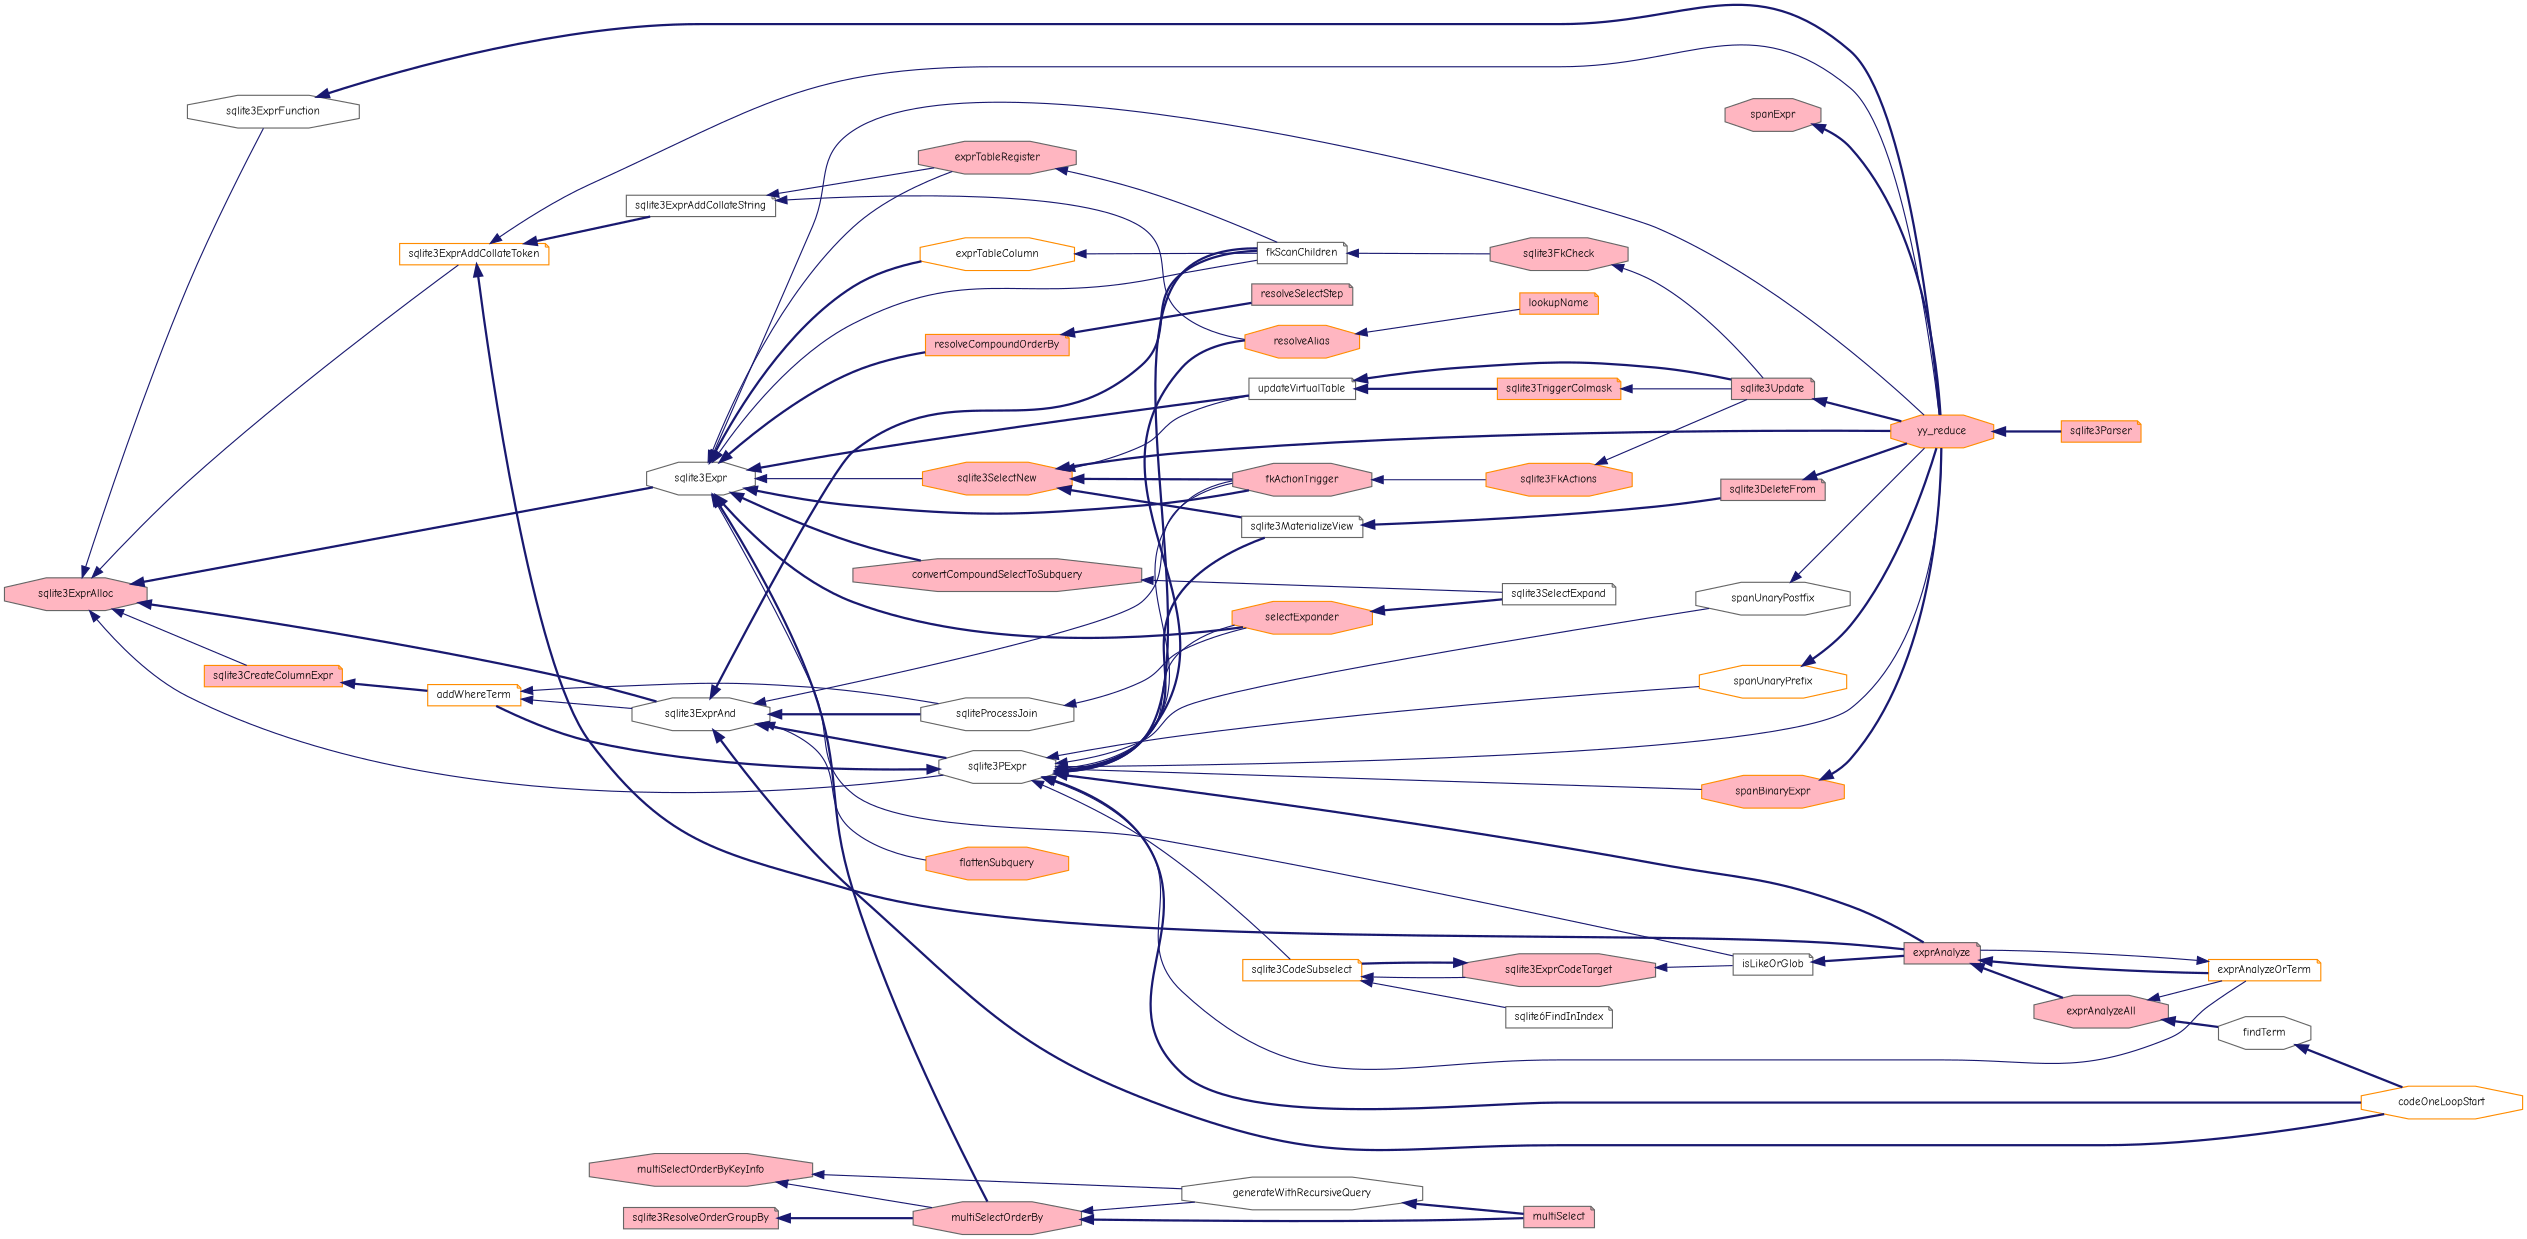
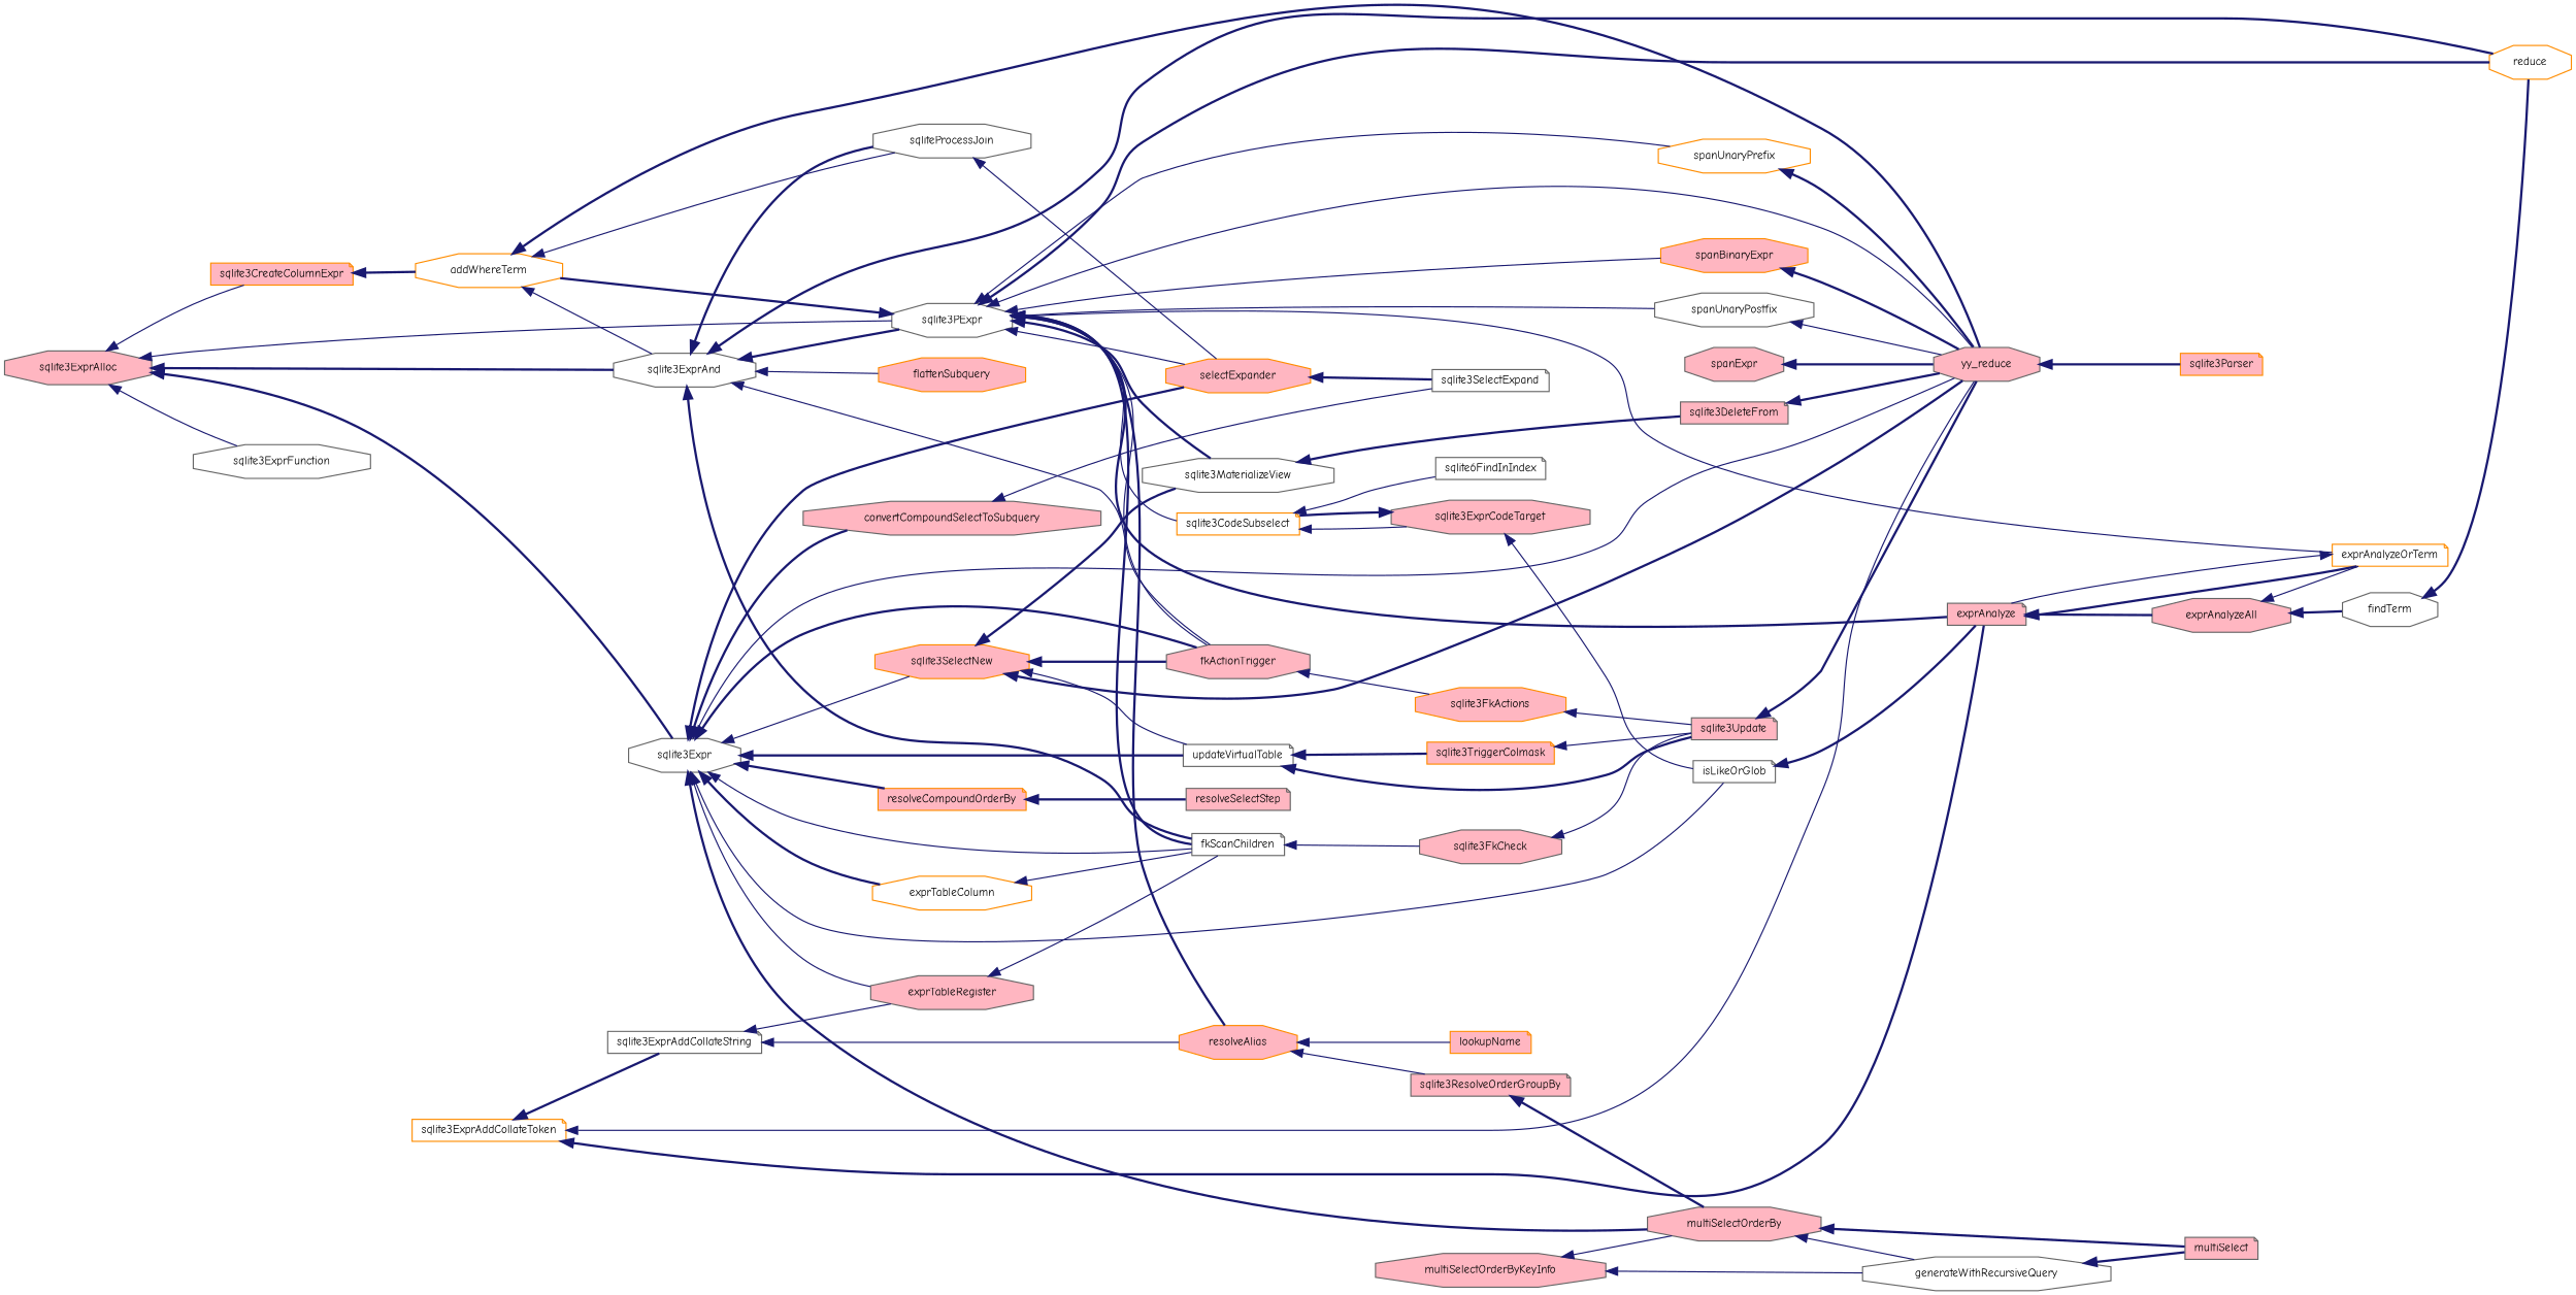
  digraph {
    fontname="Comic Neue"
    rankdir=LR
    node [color=gray40 fillcolor=lightpink fontname="Comic Neue" fontsize=10 shape=octagon style=filled]
    edge [color=midnightblue dir=back fontname="Comic Neue" fontsize=10 labelfontname=FreeSans labelfontsize=10 style=bold]
    n1 [fontcolor=black height=0.2 label=sqlite3ExprAlloc width=0.4]
    n2 [color=darkorange height=0.2 label=sqlite3CreateColumnExpr shape=note width=0.4]
    n3 [color=darkorange fillcolor=white height=0.2 label=sqlite3ExprAddCollateToken shape=note width=0.4]
    n4 [fillcolor=white height=0.2 label=sqlite3Expr width=0.4]
    n5 [fillcolor=white height=0.2 label=sqlite3PExpr width=0.4]
    n6 [fillcolor=white height=0.2 label=sqlite3ExprAnd width=0.4]
    n7 [fillcolor=white height=0.2 label=sqlite3ExprFunction width=0.4]
-   n8 [color=darkorange fillcolor=white height=0.2 label=addWhereTerm shape=note width=0.4]
+   n8 [color=darkorange fillcolor=white height=0.2 label=addWhereTerm width=0.4]
    n9 [fillcolor=white height=0.2 label=sqlite3ExprAddCollateString shape=note width=0.4]
-   n10 [color=darkorange height=0.2 label=yy_reduce width=0.4]
+   n10 [height=0.2 label=yy_reduce width=0.4]
    n11 [height=0.2 label=exprAnalyze shape=note width=0.4]
    n12 [color=darkorange height=0.2 label=selectExpander width=0.4]
    n13 [height=0.2 label=exprTableRegister width=0.4]
    n14 [height=0.2 label=multiSelectOrderBy width=0.4]
    n15 [fillcolor=white height=0.2 label=fkScanChildren shape=note width=0.4]
    n16 [color=darkorange height=0.2 label=resolveCompoundOrderBy shape=note width=0.4]
    n17 [color=darkorange fillcolor=white height=0.2 label=exprTableColumn width=0.4]
    n18 [height=0.2 label=fkActionTrigger width=0.4]
    n19 [color=darkorange height=0.2 label=sqlite3SelectNew width=0.4]
    n20 [fillcolor=white height=0.2 label=updateVirtualTable shape=note width=0.4]
    n21 [height=0.2 label=convertCompoundSelectToSubquery width=0.4]
    n22 [fillcolor=white height=0.2 label=isLikeOrGlob shape=note width=0.4]
    n23 [color=darkorange height=0.2 label=resolveAlias width=0.4]
    n24 [color=darkorange fillcolor=white height=0.2 label=exprAnalyzeOrTerm shape=note width=0.4]
-   n25 [color=darkorange fillcolor=white height=0.2 label=codeOneLoopStart width=0.4]
-   n26 [fillcolor=white height=0.2 label=sqlite3MaterializeView shape=note width=0.4]
+   n25 [color=darkorange fillcolor=white height=0.2 label=reduce width=0.4]
+   n26 [fillcolor=white height=0.2 label=sqlite3MaterializeView width=0.4]
    n27 [color=darkorange fillcolor=white height=0.2 label=sqlite3CodeSubselect shape=note width=0.4]
    n28 [color=darkorange height=0.2 label=spanBinaryExpr width=0.4]
    n29 [fillcolor=white height=0.2 label=spanUnaryPostfix width=0.4]
    n30 [color=darkorange fillcolor=white height=0.2 label=spanUnaryPrefix width=0.4]
    n31 [fillcolor=white height=0.2 label=sqliteProcessJoin width=0.4]
    n32 [color=darkorange height=0.2 label=flattenSubquery width=0.4]
    n33 [fillcolor=white height=0.2 label=sqlite3SelectExpand shape=note width=0.4]
    n34 [color=darkorange height=0.2 label=sqlite3Parser shape=note width=0.4]
    n35 [height=0.2 label=exprAnalyzeAll width=0.4]
    n36 [color=darkorange height=0.2 label=lookupName shape=note width=0.4]
    n37 [height=0.2 label=sqlite3ResolveOrderGroupBy shape=note width=0.4]
    n38 [height=0.2 label=multiSelectOrderByKeyInfo width=0.4]
    n39 [fillcolor=white height=0.2 label=generateWithRecursiveQuery width=0.4]
    n40 [height=0.2 label=multiSelect shape=note width=0.4]
    n41 [height=0.2 label=sqlite3FkCheck width=0.4]
    n42 [height=0.2 label=sqlite3Update shape=note width=0.4]
    n43 [fillcolor=white height=0.2 label=findTerm width=0.4]
    n44 [height=0.2 label=resolveSelectStep shape=note width=0.4]
    n45 [color=darkorange height=0.2 label=sqlite3FkActions width=0.4]
    n46 [color=darkorange height=0.2 label=sqlite3TriggerColmask shape=note width=0.4]
    n47 [height=0.2 label=sqlite3DeleteFrom shape=note width=0.4]
    n48 [fillcolor=white height=0.2 label=sqlite6FindInIndex shape=note width=0.4]
    n49 [height=0.2 label=sqlite3ExprCodeTarget width=0.4]
    n50 [height=0.2 label=spanExpr width=0.4]
    n1 -> n2 [style=solid]
-   n1 -> n3 [style=solid]
    n1 -> n4
    n1 -> n5 [style=solid]
    n1 -> n6
    n1 -> n7 [style=solid]
    n2 -> n8
    n3 -> n9
    n3 -> n10 [style=solid]
    n3 -> n11
    n4 -> n10 [style=solid]
    n4 -> n12
    n4 -> n13 [style=solid]
    n4 -> n14
    n4 -> n15 [style=solid]
    n4 -> n16
    n4 -> n17
    n4 -> n18
    n4 -> n19 [style=solid]
    n4 -> n20
    n4 -> n21
    n4 -> n22 [style=solid]
    n5 -> n8
    n5 -> n10 [style=solid]
    n5 -> n11
    n5 -> n12 [style=solid]
    n5 -> n15
    n5 -> n18 [style=solid]
    n5 -> n23
    n5 -> n24 [style=solid]
    n5 -> n25
    n5 -> n26
    n5 -> n27 [style=solid]
    n5 -> n28 [style=solid]
    n5 -> n29 [style=solid]
    n5 -> n30 [style=solid]
    n6 -> n5
    n6 -> n15
    n6 -> n18 [style=solid]
    n6 -> n25
    n6 -> n31
    n6 -> n32 [style=solid]
-   n7 -> n10
+   n8 -> n10
    n8 -> n6 [style=solid]
    n8 -> n31 [style=solid]
    n9 -> n13 [style=solid]
    n9 -> n23 [style=solid]
    n10 -> n34
    n11 -> n24
    n11 -> n35
    n12 -> n33
    n13 -> n15 [style=solid]
    n14 -> n39 [style=solid]
    n14 -> n40
    n15 -> n41 [style=solid]
    n16 -> n44
    n17 -> n15 [style=solid]
    n18 -> n45 [style=solid]
    n19 -> n10
    n19 -> n18
    n19 -> n20 [style=solid]
    n19 -> n26
    n20 -> n42
    n20 -> n46
    n21 -> n33 [style=solid]
    n22 -> n11
    n23 -> n36 [style=solid]
+   n23 -> n37 [style=solid]
    n24 -> n11 [style=solid]
    n26 -> n47
    n27 -> n48 [style=solid]
    n27 -> n49 [style=solid]
    n28 -> n10
    n29 -> n10 [style=solid]
    n30 -> n10
    n31 -> n12 [style=solid]
    n35 -> n24 [style=solid]
    n35 -> n43
    n37 -> n14
    n38 -> n14 [style=solid]
    n38 -> n39 [style=solid]
    n39 -> n40
    n41 -> n42 [style=solid]
    n42 -> n10
    n43 -> n25
    n45 -> n42 [style=solid]
    n46 -> n42 [style=solid]
    n47 -> n10
    n49 -> n22 [style=solid]
    n49 -> n27
    n50 -> n10
  }
